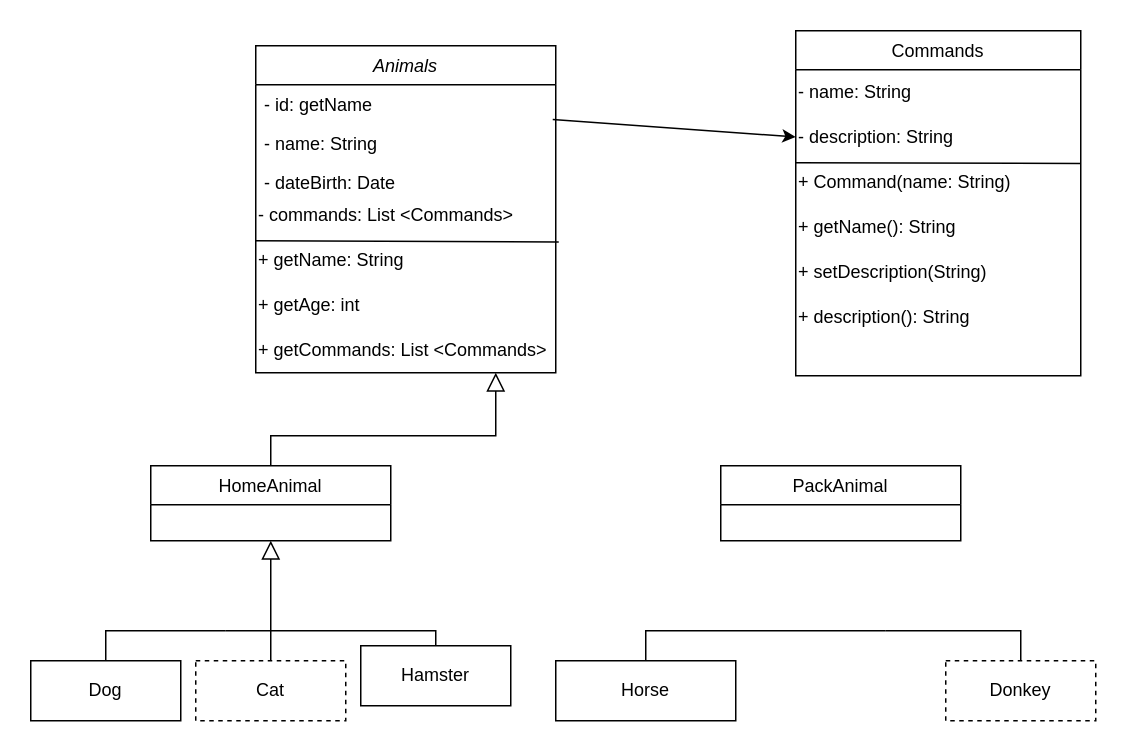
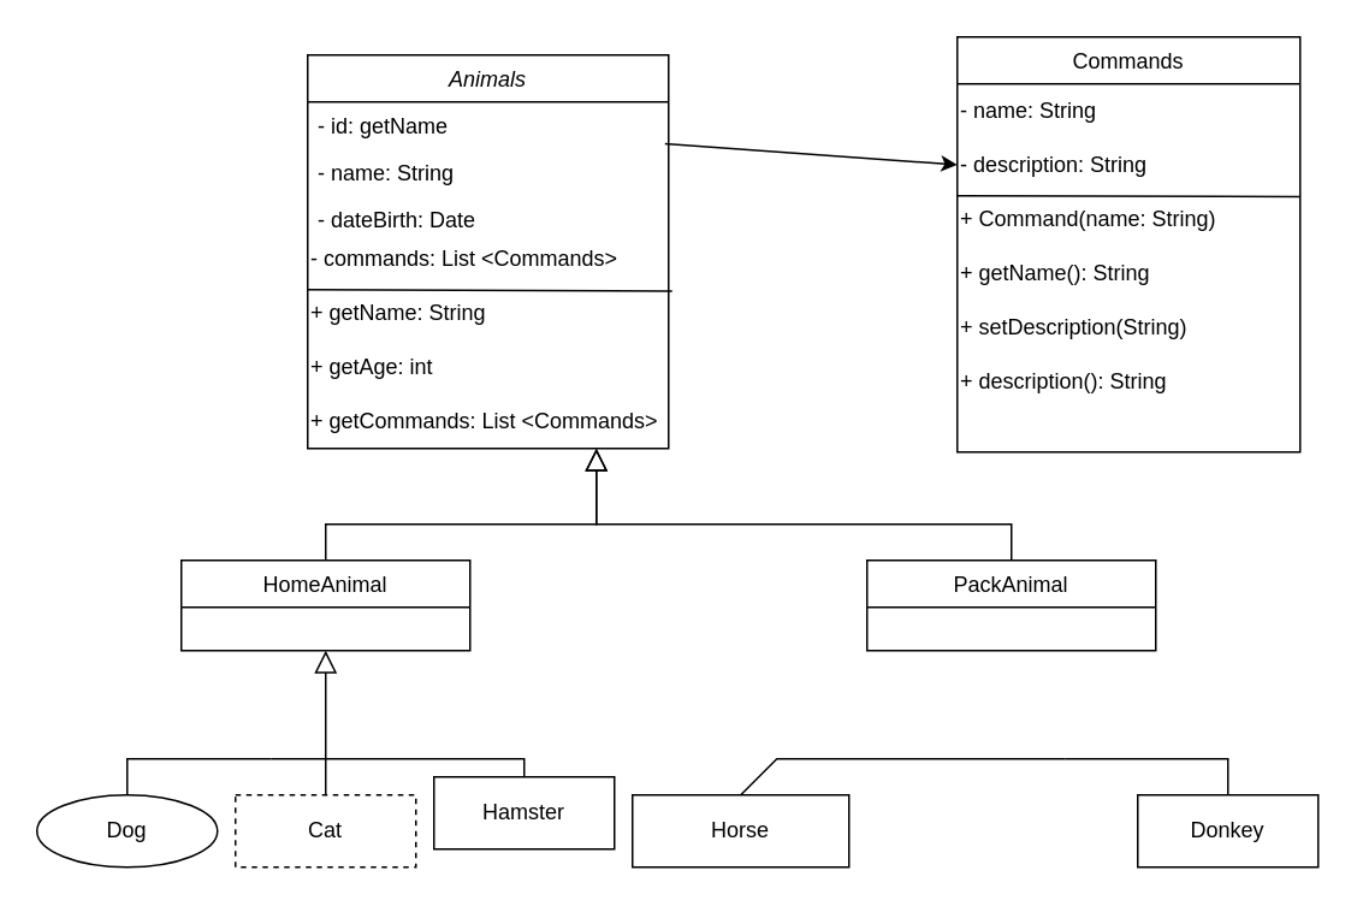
  <mxCell id="0" />
  <mxCell id="1" parent="0" />
  <mxCell id="2" value="Animals" style="swimlane;fontStyle=2;align=center;verticalAlign=top;childLayout=stackLayout;horizontal=1;startSize=26;horizontalStack=0;resizeParent=1;resizeLast=0;collapsible=1;marginBottom=0;rounded=0;shadow=0;strokeWidth=1;" parent="1" vertex="1"><mxGeometry x="170" y="30" width="200" height="218" as="geometry"><mxRectangle x="230" y="140" width="160" height="26" as="alternateBounds" /></mxGeometry></mxCell>
  <mxCell id="3" value="- id: getName" style="text;align=left;verticalAlign=top;spacingLeft=4;spacingRight=4;overflow=hidden;rotatable=0;points=[[0,0.5],[1,0.5]];portConstraint=eastwest;" parent="2" vertex="1"><mxGeometry y="26" width="200" height="26" as="geometry" /></mxCell>
  <mxCell id="4" value="- name: String&#10;" style="text;align=left;verticalAlign=top;spacingLeft=4;spacingRight=4;overflow=hidden;rotatable=0;points=[[0,0.5],[1,0.5]];portConstraint=eastwest;rounded=0;shadow=0;html=0;" parent="2" vertex="1"><mxGeometry y="52" width="200" height="26" as="geometry" /></mxCell>
  <mxCell id="5" value="- dateBirth: Date" style="text;align=left;verticalAlign=top;spacingLeft=4;spacingRight=4;overflow=hidden;rotatable=0;points=[[0,0.5],[1,0.5]];portConstraint=eastwest;rounded=0;shadow=0;html=0;" parent="2" vertex="1"><mxGeometry y="78" width="200" height="20" as="geometry" /></mxCell>
  <mxCell id="6" value="- commands: List &amp;lt;Commands&amp;gt;" style="text;html=1;strokeColor=none;fillColor=none;align=left;verticalAlign=middle;whiteSpace=wrap;rounded=0;fontSize=12;fontFamily=Helvetica;fontColor=default;" vertex="1" parent="2"><mxGeometry y="98" width="200" height="30" as="geometry" /></mxCell>
  <mxCell id="7" value="+ getName: String" style="text;html=1;align=left;verticalAlign=middle;resizable=0;points=[];autosize=1;strokeColor=none;fillColor=none;fontSize=12;fontFamily=Helvetica;fontColor=default;" vertex="1" parent="2"><mxGeometry y="128" width="200" height="30" as="geometry" /></mxCell>
  <mxCell id="8" value="+ getAge: int" style="text;html=1;align=left;verticalAlign=middle;resizable=0;points=[];autosize=1;strokeColor=none;fillColor=none;fontSize=12;fontFamily=Helvetica;fontColor=default;" vertex="1" parent="2"><mxGeometry y="158" width="200" height="30" as="geometry" /></mxCell>
  <mxCell id="9" value="+ getCommands:&amp;nbsp;List &amp;lt;Commands&amp;gt;" style="text;html=1;align=left;verticalAlign=middle;resizable=0;points=[];autosize=1;strokeColor=none;fillColor=none;fontSize=12;fontFamily=Helvetica;fontColor=default;" vertex="1" parent="2"><mxGeometry y="188" width="200" height="30" as="geometry" /></mxCell>
  <mxCell id="10" value="HomeAnimal" style="swimlane;fontStyle=0;align=center;verticalAlign=top;childLayout=stackLayout;horizontal=1;startSize=26;horizontalStack=0;resizeParent=1;resizeLast=0;collapsible=1;marginBottom=0;rounded=0;shadow=0;strokeWidth=1;" parent="1" vertex="1"><mxGeometry x="100" y="310" width="160" height="50" as="geometry"><mxRectangle x="130" y="380" width="160" height="26" as="alternateBounds" /></mxGeometry></mxCell>
  <mxCell id="11" value="" style="endArrow=block;endSize=10;endFill=0;shadow=0;strokeWidth=1;rounded=0;edgeStyle=elbowEdgeStyle;elbow=vertical;align=center;" parent="1" source="10" target="2" edge="1"><mxGeometry width="160" relative="1" as="geometry"><mxPoint x="150" y="193" as="sourcePoint" /><mxPoint x="150" y="193" as="targetPoint" /><Array as="points"><mxPoint x="330" y="290" /></Array></mxGeometry></mxCell>
  <mxCell id="12" value="PackAnimal" style="swimlane;fontStyle=0;align=center;verticalAlign=top;childLayout=stackLayout;horizontal=1;startSize=26;horizontalStack=0;resizeParent=1;resizeLast=0;collapsible=1;marginBottom=0;rounded=0;shadow=0;strokeWidth=1;" parent="1" vertex="1"><mxGeometry x="480" y="310" width="160" height="50" as="geometry"><mxRectangle x="340" y="380" width="170" height="26" as="alternateBounds" /></mxGeometry></mxCell>
+ <mxCell id="13" value="" style="endArrow=block;endSize=10;endFill=0;shadow=0;strokeWidth=1;rounded=0;edgeStyle=elbowEdgeStyle;elbow=vertical;align=center;" parent="1" source="12" target="2" edge="1"><mxGeometry width="160" relative="1" as="geometry"><mxPoint x="160" y="363" as="sourcePoint" /><mxPoint x="260" y="261" as="targetPoint" /><Array as="points"><mxPoint x="330" y="290" /><mxPoint x="330" y="290" /><mxPoint x="330" y="300" /></Array></mxGeometry></mxCell>
  <mxCell id="14" value="Commands" style="swimlane;fontStyle=0;align=center;verticalAlign=top;childLayout=stackLayout;horizontal=1;startSize=26;horizontalStack=0;resizeParent=1;resizeLast=0;collapsible=1;marginBottom=0;rounded=0;shadow=0;strokeWidth=1;" parent="1" vertex="1"><mxGeometry x="530" y="20" width="190" height="230" as="geometry"><mxRectangle x="550" y="140" width="160" height="26" as="alternateBounds" /></mxGeometry></mxCell>
  <mxCell id="15" value="- name: String" style="text;html=1;align=left;verticalAlign=middle;resizable=0;points=[];autosize=1;strokeColor=none;fillColor=none;fontSize=12;fontFamily=Helvetica;fontColor=default;" vertex="1" parent="14"><mxGeometry y="26" width="190" height="30" as="geometry" /></mxCell>
  <mxCell id="16" value="- description: String" style="text;html=1;align=left;verticalAlign=middle;resizable=0;points=[];autosize=1;strokeColor=none;fillColor=none;fontSize=12;fontFamily=Helvetica;fontColor=default;" vertex="1" parent="14"><mxGeometry y="56" width="190" height="30" as="geometry" /></mxCell>
  <mxCell id="17" value="" style="endArrow=none;html=1;rounded=0;fontFamily=Helvetica;fontSize=12;fontColor=default;align=center;entryX=1;entryY=1.083;entryDx=0;entryDy=0;entryPerimeter=0;" edge="1" parent="14" target="16"><mxGeometry width="50" height="50" relative="1" as="geometry"><mxPoint y="88" as="sourcePoint" /><mxPoint x="170" y="88" as="targetPoint" /><Array as="points" /></mxGeometry></mxCell>
  <mxCell id="18" value="+ Command(name: String)&amp;nbsp;" style="text;html=1;align=left;verticalAlign=middle;resizable=0;points=[];autosize=1;strokeColor=none;fillColor=none;fontSize=12;fontFamily=Helvetica;fontColor=default;" vertex="1" parent="14"><mxGeometry y="86" width="190" height="30" as="geometry" /></mxCell>
  <mxCell id="19" value="+ getName(): String" style="text;html=1;align=left;verticalAlign=middle;resizable=0;points=[];autosize=1;strokeColor=none;fillColor=none;fontSize=12;fontFamily=Helvetica;fontColor=default;" vertex="1" parent="14"><mxGeometry y="116" width="190" height="30" as="geometry" /></mxCell>
  <mxCell id="20" value="+ setDescription(String)" style="text;html=1;align=left;verticalAlign=middle;resizable=0;points=[];autosize=1;strokeColor=none;fillColor=none;fontSize=12;fontFamily=Helvetica;fontColor=default;" vertex="1" parent="14"><mxGeometry y="146" width="190" height="30" as="geometry" /></mxCell>
  <mxCell id="21" value="+ description(): String" style="text;html=1;align=left;verticalAlign=middle;resizable=0;points=[];autosize=1;strokeColor=none;fillColor=none;fontSize=12;fontFamily=Helvetica;fontColor=default;" vertex="1" parent="14"><mxGeometry y="176" width="190" height="30" as="geometry" /></mxCell>
- <mxCell id="22" value="Dog" style="rounded=0;whiteSpace=wrap;html=1;align=center;" vertex="1" parent="1"><mxGeometry x="20" y="440" width="100" height="40" as="geometry" /></mxCell>
+ <mxCell id="22" value="Dog" style="ellipse;whiteSpace=wrap;html=1;align=center;" vertex="1" parent="1"><mxGeometry x="20" y="440" width="100" height="40" as="geometry" /></mxCell>
  <mxCell id="23" value="Cat" style="rounded=0;whiteSpace=wrap;html=1;align=center;dashed=1;" vertex="1" parent="1"><mxGeometry x="130" y="440" width="100" height="40" as="geometry" /></mxCell>
  <mxCell id="24" value="Hamster" style="rounded=0;whiteSpace=wrap;html=1;align=center;" vertex="1" parent="1"><mxGeometry x="240" y="430" width="100" height="40" as="geometry" /></mxCell>
- <mxCell id="25" value="Horse" style="rounded=0;whiteSpace=wrap;html=1;strokeColor=default;fontFamily=Helvetica;fontSize=12;fontColor=default;fillColor=default;align=center;" vertex="1" parent="1"><mxGeometry x="370" y="440" width="120" height="40" as="geometry" /></mxCell>
- <mxCell id="26" value="Donkey" style="rounded=0;whiteSpace=wrap;html=1;strokeColor=default;fontFamily=Helvetica;fontSize=12;fontColor=default;fillColor=default;align=center;dashed=1;" vertex="1" parent="1"><mxGeometry x="630" y="440" width="100" height="40" as="geometry" /></mxCell>
+ <mxCell id="25" value="Horse" style="rounded=0;whiteSpace=wrap;html=1;strokeColor=default;fontFamily=Helvetica;fontSize=12;fontColor=default;fillColor=default;align=center;" vertex="1" parent="1"><mxGeometry x="350" y="440" width="120" height="40" as="geometry" /></mxCell>
+ <mxCell id="26" value="Donkey" style="rounded=0;whiteSpace=wrap;html=1;strokeColor=default;fontFamily=Helvetica;fontSize=12;fontColor=default;fillColor=default;align=center;" vertex="1" parent="1"><mxGeometry x="630" y="440" width="100" height="40" as="geometry" /></mxCell>
  <mxCell id="27" value="" style="endArrow=none;html=1;rounded=0;fontFamily=Helvetica;fontSize=12;fontColor=default;exitX=0.5;exitY=0;exitDx=0;exitDy=0;align=center;" edge="1" parent="1" source="25"><mxGeometry width="50" height="50" relative="1" as="geometry"><mxPoint x="310" y="240" as="sourcePoint" /><mxPoint x="590" y="420" as="targetPoint" /><Array as="points"><mxPoint x="430" y="420" /><mxPoint x="480" y="420" /></Array></mxGeometry></mxCell>
  <mxCell id="28" value="" style="endArrow=none;html=1;rounded=0;fontFamily=Helvetica;fontSize=12;fontColor=default;exitX=0.5;exitY=0;exitDx=0;exitDy=0;align=center;" edge="1" parent="1" source="26"><mxGeometry width="50" height="50" relative="1" as="geometry"><mxPoint x="310" y="240" as="sourcePoint" /><mxPoint x="590" y="420" as="targetPoint" /><Array as="points"><mxPoint x="680" y="420" /></Array></mxGeometry></mxCell>
  <mxCell id="29" value="" style="endArrow=block;endSize=10;endFill=0;shadow=0;strokeWidth=1;rounded=0;edgeStyle=elbowEdgeStyle;elbow=vertical;exitX=0.5;exitY=0;exitDx=0;exitDy=0;entryX=0.5;entryY=1;entryDx=0;entryDy=0;align=center;" edge="1" parent="1" source="23" target="10"><mxGeometry width="160" relative="1" as="geometry"><mxPoint x="149.5" y="430" as="sourcePoint" /><mxPoint x="170" y="370" as="targetPoint" /><Array as="points"><mxPoint x="149.5" y="410" /><mxPoint x="109.5" y="400" /><mxPoint x="39.5" y="430" /><mxPoint x="39.5" y="440" /></Array></mxGeometry></mxCell>
  <mxCell id="30" value="" style="endArrow=none;html=1;rounded=0;fontFamily=Helvetica;fontSize=12;fontColor=default;entryX=0.5;entryY=0;entryDx=0;entryDy=0;align=center;" edge="1" parent="1" target="24"><mxGeometry width="50" height="50" relative="1" as="geometry"><mxPoint x="150" y="420" as="sourcePoint" /><mxPoint x="440" y="290" as="targetPoint" /><Array as="points"><mxPoint x="290" y="420" /></Array></mxGeometry></mxCell>
  <mxCell id="31" value="" style="endArrow=none;html=1;rounded=0;fontFamily=Helvetica;fontSize=12;fontColor=default;exitX=0.5;exitY=0;exitDx=0;exitDy=0;align=center;" edge="1" parent="1" source="22"><mxGeometry width="50" height="50" relative="1" as="geometry"><mxPoint x="390" y="340" as="sourcePoint" /><mxPoint x="150" y="420" as="targetPoint" /><Array as="points"><mxPoint x="70" y="420" /></Array></mxGeometry></mxCell>
  <mxCell id="32" value="" style="endArrow=none;html=1;rounded=0;fontFamily=Helvetica;fontSize=12;fontColor=default;align=center;entryX=1.01;entryY=0.093;entryDx=0;entryDy=0;entryPerimeter=0;" edge="1" parent="1" target="7"><mxGeometry width="50" height="50" relative="1" as="geometry"><mxPoint x="170" y="160" as="sourcePoint" /><mxPoint x="350" y="160" as="targetPoint" /></mxGeometry></mxCell>
  <mxCell id="33" value="" style="endArrow=classic;html=1;rounded=0;fontFamily=Helvetica;fontSize=12;fontColor=default;entryX=0;entryY=0.493;entryDx=0;entryDy=0;entryPerimeter=0;exitX=0.99;exitY=0.892;exitDx=0;exitDy=0;exitPerimeter=0;" edge="1" parent="1" source="3" target="16"><mxGeometry width="50" height="50" relative="1" as="geometry"><mxPoint x="390" y="340" as="sourcePoint" /><mxPoint x="440" y="290" as="targetPoint" /></mxGeometry></mxCell>
